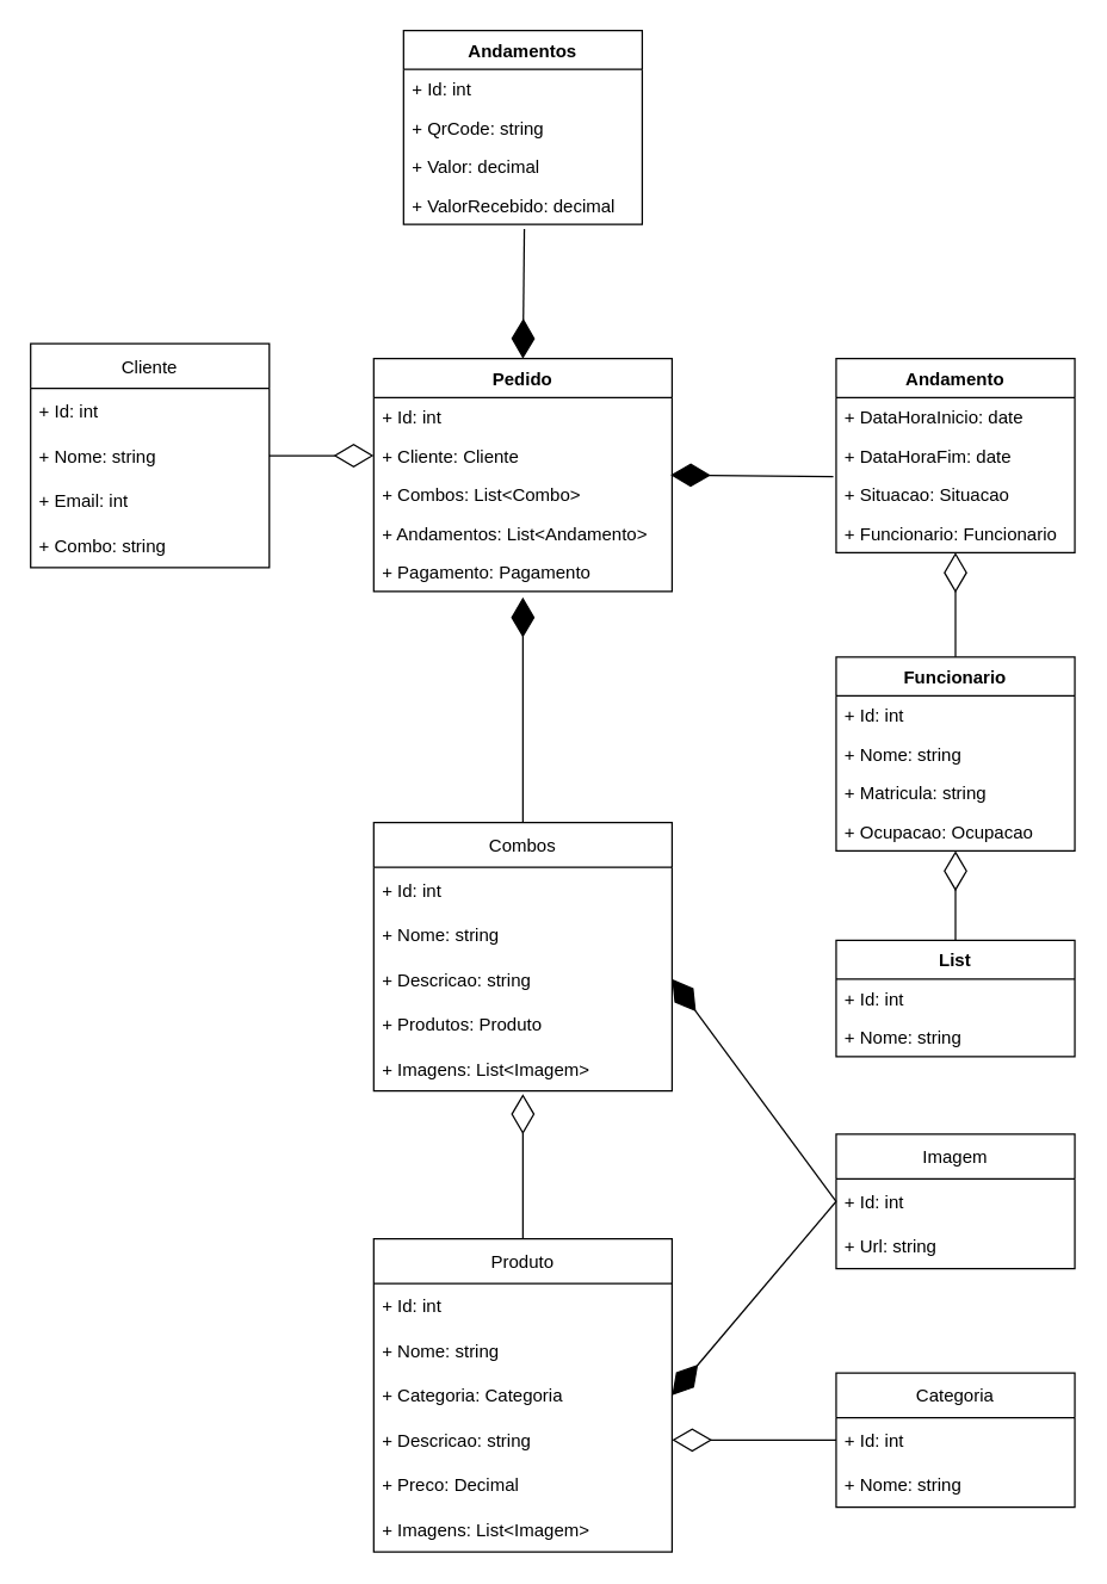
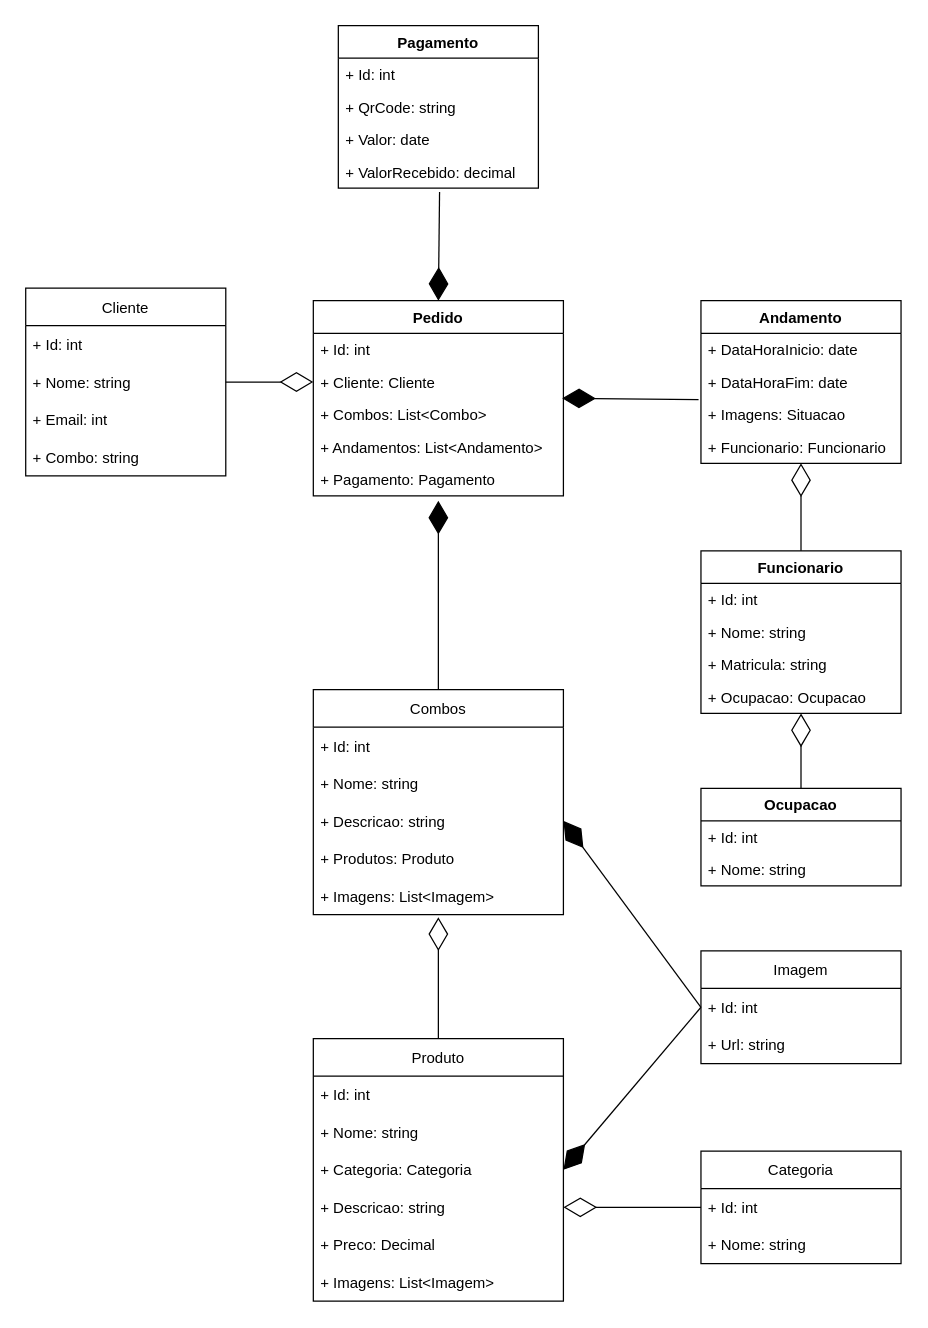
  <mxCell id="0" />
  <mxCell id="1" parent="0" />
  <mxCell id="2" value="Cliente" style="swimlane;fontStyle=0;childLayout=stackLayout;horizontal=1;startSize=30;horizontalStack=0;resizeParent=1;resizeParentMax=0;resizeLast=0;collapsible=1;marginBottom=0;" parent="1" vertex="1"><mxGeometry x="20" y="230" width="160" height="150" as="geometry"><mxRectangle x="120" y="80" width="70" height="30" as="alternateBounds" /></mxGeometry></mxCell>
  <mxCell id="3" value="+ Id: int" style="text;strokeColor=none;fillColor=none;align=left;verticalAlign=middle;spacingLeft=4;spacingRight=4;overflow=hidden;points=[[0,0.5],[1,0.5]];portConstraint=eastwest;rotatable=0;" parent="2" vertex="1"><mxGeometry y="30" width="160" height="30" as="geometry" /></mxCell>
  <mxCell id="4" value="+ Nome: string" style="text;strokeColor=none;fillColor=none;align=left;verticalAlign=middle;spacingLeft=4;spacingRight=4;overflow=hidden;points=[[0,0.5],[1,0.5]];portConstraint=eastwest;rotatable=0;" parent="2" vertex="1"><mxGeometry y="60" width="160" height="30" as="geometry" /></mxCell>
  <mxCell id="5" value="+ Email: int" style="text;strokeColor=none;fillColor=none;align=left;verticalAlign=middle;spacingLeft=4;spacingRight=4;overflow=hidden;points=[[0,0.5],[1,0.5]];portConstraint=eastwest;rotatable=0;" parent="2" vertex="1"><mxGeometry y="90" width="160" height="30" as="geometry" /></mxCell>
  <mxCell id="6" value="+ Combo: string" style="text;strokeColor=none;fillColor=none;align=left;verticalAlign=middle;spacingLeft=4;spacingRight=4;overflow=hidden;points=[[0,0.5],[1,0.5]];portConstraint=eastwest;rotatable=0;" parent="2" vertex="1"><mxGeometry y="120" width="160" height="30" as="geometry" /></mxCell>
  <mxCell id="7" value="Combos" style="swimlane;fontStyle=0;childLayout=stackLayout;horizontal=1;startSize=30;horizontalStack=0;resizeParent=1;resizeParentMax=0;resizeLast=0;collapsible=1;marginBottom=0;" parent="1" vertex="1"><mxGeometry x="250" y="551" width="200" height="180" as="geometry" /></mxCell>
  <mxCell id="8" value="+ Id: int" style="text;strokeColor=none;fillColor=none;align=left;verticalAlign=middle;spacingLeft=4;spacingRight=4;overflow=hidden;points=[[0,0.5],[1,0.5]];portConstraint=eastwest;rotatable=0;" parent="7" vertex="1"><mxGeometry y="30" width="200" height="30" as="geometry" /></mxCell>
  <mxCell id="9" value="+ Nome: string" style="text;strokeColor=none;fillColor=none;align=left;verticalAlign=middle;spacingLeft=4;spacingRight=4;overflow=hidden;points=[[0,0.5],[1,0.5]];portConstraint=eastwest;rotatable=0;" parent="7" vertex="1"><mxGeometry y="60" width="200" height="30" as="geometry" /></mxCell>
  <mxCell id="10" value="+ Descricao: string" style="text;strokeColor=none;fillColor=none;align=left;verticalAlign=middle;spacingLeft=4;spacingRight=4;overflow=hidden;points=[[0,0.5],[1,0.5]];portConstraint=eastwest;rotatable=0;" parent="7" vertex="1"><mxGeometry y="90" width="200" height="30" as="geometry" /></mxCell>
  <mxCell id="11" value="+ Produtos: Produto" style="text;strokeColor=none;fillColor=none;align=left;verticalAlign=middle;spacingLeft=4;spacingRight=4;overflow=hidden;points=[[0,0.5],[1,0.5]];portConstraint=eastwest;rotatable=0;" parent="7" vertex="1"><mxGeometry y="120" width="200" height="30" as="geometry" /></mxCell>
  <mxCell id="12" value="+ Imagens: List&lt;Imagem&gt;" style="text;strokeColor=none;fillColor=none;align=left;verticalAlign=middle;spacingLeft=4;spacingRight=4;overflow=hidden;points=[[0,0.5],[1,0.5]];portConstraint=eastwest;rotatable=0;" parent="7" vertex="1"><mxGeometry y="150" width="200" height="30" as="geometry" /></mxCell>
  <mxCell id="13" value="Produto" style="swimlane;fontStyle=0;childLayout=stackLayout;horizontal=1;startSize=30;horizontalStack=0;resizeParent=1;resizeParentMax=0;resizeLast=0;collapsible=1;marginBottom=0;" parent="1" vertex="1"><mxGeometry x="250" y="830" width="200" height="210" as="geometry" /></mxCell>
  <mxCell id="14" value="+ Id: int" style="text;strokeColor=none;fillColor=none;align=left;verticalAlign=middle;spacingLeft=4;spacingRight=4;overflow=hidden;points=[[0,0.5],[1,0.5]];portConstraint=eastwest;rotatable=0;" parent="13" vertex="1"><mxGeometry y="30" width="200" height="30" as="geometry" /></mxCell>
  <mxCell id="15" value="+ Nome: string" style="text;strokeColor=none;fillColor=none;align=left;verticalAlign=middle;spacingLeft=4;spacingRight=4;overflow=hidden;points=[[0,0.5],[1,0.5]];portConstraint=eastwest;rotatable=0;" parent="13" vertex="1"><mxGeometry y="60" width="200" height="30" as="geometry" /></mxCell>
  <mxCell id="16" value="+ Categoria: Categoria" style="text;strokeColor=none;fillColor=none;align=left;verticalAlign=middle;spacingLeft=4;spacingRight=4;overflow=hidden;points=[[0,0.5],[1,0.5]];portConstraint=eastwest;rotatable=0;" parent="13" vertex="1"><mxGeometry y="90" width="200" height="30" as="geometry" /></mxCell>
  <mxCell id="17" value="+ Descricao: string" style="text;strokeColor=none;fillColor=none;align=left;verticalAlign=middle;spacingLeft=4;spacingRight=4;overflow=hidden;points=[[0,0.5],[1,0.5]];portConstraint=eastwest;rotatable=0;" parent="13" vertex="1"><mxGeometry y="120" width="200" height="30" as="geometry" /></mxCell>
  <mxCell id="18" value="+ Preco: Decimal" style="text;strokeColor=none;fillColor=none;align=left;verticalAlign=middle;spacingLeft=4;spacingRight=4;overflow=hidden;points=[[0,0.5],[1,0.5]];portConstraint=eastwest;rotatable=0;" parent="13" vertex="1"><mxGeometry y="150" width="200" height="30" as="geometry" /></mxCell>
  <mxCell id="19" value="+ Imagens: List&lt;Imagem&gt;" style="text;strokeColor=none;fillColor=none;align=left;verticalAlign=middle;spacingLeft=4;spacingRight=4;overflow=hidden;points=[[0,0.5],[1,0.5]];portConstraint=eastwest;rotatable=0;" parent="13" vertex="1"><mxGeometry y="180" width="200" height="30" as="geometry" /></mxCell>
  <mxCell id="20" value="Categoria" style="swimlane;fontStyle=0;childLayout=stackLayout;horizontal=1;startSize=30;horizontalStack=0;resizeParent=1;resizeParentMax=0;resizeLast=0;collapsible=1;marginBottom=0;" parent="1" vertex="1"><mxGeometry x="560" y="920" width="160" height="90" as="geometry" /></mxCell>
  <mxCell id="21" value="+ Id: int" style="text;strokeColor=none;fillColor=none;align=left;verticalAlign=middle;spacingLeft=4;spacingRight=4;overflow=hidden;points=[[0,0.5],[1,0.5]];portConstraint=eastwest;rotatable=0;" parent="20" vertex="1"><mxGeometry y="30" width="160" height="30" as="geometry" /></mxCell>
  <mxCell id="22" value="+ Nome: string" style="text;strokeColor=none;fillColor=none;align=left;verticalAlign=middle;spacingLeft=4;spacingRight=4;overflow=hidden;points=[[0,0.5],[1,0.5]];portConstraint=eastwest;rotatable=0;" parent="20" vertex="1"><mxGeometry y="60" width="160" height="30" as="geometry" /></mxCell>
  <mxCell id="23" value="Imagem" style="swimlane;fontStyle=0;childLayout=stackLayout;horizontal=1;startSize=30;horizontalStack=0;resizeParent=1;resizeParentMax=0;resizeLast=0;collapsible=1;marginBottom=0;" parent="1" vertex="1"><mxGeometry x="560" y="760" width="160" height="90" as="geometry" /></mxCell>
  <mxCell id="24" value="+ Id: int" style="text;strokeColor=none;fillColor=none;align=left;verticalAlign=middle;spacingLeft=4;spacingRight=4;overflow=hidden;points=[[0,0.5],[1,0.5]];portConstraint=eastwest;rotatable=0;" parent="23" vertex="1"><mxGeometry y="30" width="160" height="30" as="geometry" /></mxCell>
  <mxCell id="25" value="+ Url: string" style="text;strokeColor=none;fillColor=none;align=left;verticalAlign=middle;spacingLeft=4;spacingRight=4;overflow=hidden;points=[[0,0.5],[1,0.5]];portConstraint=eastwest;rotatable=0;" parent="23" vertex="1"><mxGeometry y="60" width="160" height="30" as="geometry" /></mxCell>
  <mxCell id="26" value="Pedido" style="swimlane;fontStyle=1;align=center;verticalAlign=top;childLayout=stackLayout;horizontal=1;startSize=26;horizontalStack=0;resizeParent=1;resizeParentMax=0;resizeLast=0;collapsible=1;marginBottom=0;" parent="1" vertex="1"><mxGeometry x="250" y="240" width="200" height="156" as="geometry" /></mxCell>
  <mxCell id="27" value="+ Id: int" style="text;strokeColor=none;fillColor=none;align=left;verticalAlign=top;spacingLeft=4;spacingRight=4;overflow=hidden;rotatable=0;points=[[0,0.5],[1,0.5]];portConstraint=eastwest;" parent="26" vertex="1"><mxGeometry y="26" width="200" height="26" as="geometry" /></mxCell>
  <mxCell id="28" value="+ Cliente: Cliente" style="text;strokeColor=none;fillColor=none;align=left;verticalAlign=top;spacingLeft=4;spacingRight=4;overflow=hidden;rotatable=0;points=[[0,0.5],[1,0.5]];portConstraint=eastwest;" parent="26" vertex="1"><mxGeometry y="52" width="200" height="26" as="geometry" /></mxCell>
  <mxCell id="29" value="+ Combos: List&lt;Combo&gt;" style="text;strokeColor=none;fillColor=none;align=left;verticalAlign=top;spacingLeft=4;spacingRight=4;overflow=hidden;rotatable=0;points=[[0,0.5],[1,0.5]];portConstraint=eastwest;" parent="26" vertex="1"><mxGeometry y="78" width="200" height="26" as="geometry" /></mxCell>
  <mxCell id="30" value="+ Andamentos: List&lt;Andamento&gt;" style="text;strokeColor=none;fillColor=none;align=left;verticalAlign=top;spacingLeft=4;spacingRight=4;overflow=hidden;rotatable=0;points=[[0,0.5],[1,0.5]];portConstraint=eastwest;" parent="26" vertex="1"><mxGeometry y="104" width="200" height="26" as="geometry" /></mxCell>
  <mxCell id="31" value="+ Pagamento: Pagamento" style="text;strokeColor=none;fillColor=none;align=left;verticalAlign=top;spacingLeft=4;spacingRight=4;overflow=hidden;rotatable=0;points=[[0,0.5],[1,0.5]];portConstraint=eastwest;" parent="26" vertex="1"><mxGeometry y="130" width="200" height="26" as="geometry" /></mxCell>
- <mxCell id="32" value="Andamentos" style="swimlane;fontStyle=1;align=center;verticalAlign=top;childLayout=stackLayout;horizontal=1;startSize=26;horizontalStack=0;resizeParent=1;resizeParentMax=0;resizeLast=0;collapsible=1;marginBottom=0;" parent="1" vertex="1"><mxGeometry x="270" y="20" width="160" height="130" as="geometry" /></mxCell>
+ <mxCell id="32" value="Pagamento" style="swimlane;fontStyle=1;align=center;verticalAlign=top;childLayout=stackLayout;horizontal=1;startSize=26;horizontalStack=0;resizeParent=1;resizeParentMax=0;resizeLast=0;collapsible=1;marginBottom=0;" parent="1" vertex="1"><mxGeometry x="270" y="20" width="160" height="130" as="geometry" /></mxCell>
  <mxCell id="33" value="+ Id: int" style="text;strokeColor=none;fillColor=none;align=left;verticalAlign=top;spacingLeft=4;spacingRight=4;overflow=hidden;rotatable=0;points=[[0,0.5],[1,0.5]];portConstraint=eastwest;" parent="32" vertex="1"><mxGeometry y="26" width="160" height="26" as="geometry" /></mxCell>
  <mxCell id="34" value="+ QrCode: string" style="text;strokeColor=none;fillColor=none;align=left;verticalAlign=top;spacingLeft=4;spacingRight=4;overflow=hidden;rotatable=0;points=[[0,0.5],[1,0.5]];portConstraint=eastwest;" parent="32" vertex="1"><mxGeometry y="52" width="160" height="26" as="geometry" /></mxCell>
- <mxCell id="35" value="+ Valor: decimal" style="text;strokeColor=none;fillColor=none;align=left;verticalAlign=top;spacingLeft=4;spacingRight=4;overflow=hidden;rotatable=0;points=[[0,0.5],[1,0.5]];portConstraint=eastwest;" parent="32" vertex="1"><mxGeometry y="78" width="160" height="26" as="geometry" /></mxCell>
+ <mxCell id="35" value="+ Valor: date" style="text;strokeColor=none;fillColor=none;align=left;verticalAlign=top;spacingLeft=4;spacingRight=4;overflow=hidden;rotatable=0;points=[[0,0.5],[1,0.5]];portConstraint=eastwest;" parent="32" vertex="1"><mxGeometry y="78" width="160" height="26" as="geometry" /></mxCell>
  <mxCell id="36" value="+ ValorRecebido: decimal" style="text;strokeColor=none;fillColor=none;align=left;verticalAlign=top;spacingLeft=4;spacingRight=4;overflow=hidden;rotatable=0;points=[[0,0.5],[1,0.5]];portConstraint=eastwest;" parent="32" vertex="1"><mxGeometry y="104" width="160" height="26" as="geometry" /></mxCell>
  <mxCell id="37" value="Andamento" style="swimlane;fontStyle=1;align=center;verticalAlign=top;childLayout=stackLayout;horizontal=1;startSize=26;horizontalStack=0;resizeParent=1;resizeParentMax=0;resizeLast=0;collapsible=1;marginBottom=0;" parent="1" vertex="1"><mxGeometry x="560" y="240" width="160" height="130" as="geometry" /></mxCell>
  <mxCell id="38" value="+ DataHoraInicio: date" style="text;strokeColor=none;fillColor=none;align=left;verticalAlign=top;spacingLeft=4;spacingRight=4;overflow=hidden;rotatable=0;points=[[0,0.5],[1,0.5]];portConstraint=eastwest;" parent="37" vertex="1"><mxGeometry y="26" width="160" height="26" as="geometry" /></mxCell>
  <mxCell id="39" value="+ DataHoraFim: date" style="text;strokeColor=none;fillColor=none;align=left;verticalAlign=top;spacingLeft=4;spacingRight=4;overflow=hidden;rotatable=0;points=[[0,0.5],[1,0.5]];portConstraint=eastwest;" parent="37" vertex="1"><mxGeometry y="52" width="160" height="26" as="geometry" /></mxCell>
- <mxCell id="40" value="+ Situacao: Situacao" style="text;strokeColor=none;fillColor=none;align=left;verticalAlign=top;spacingLeft=4;spacingRight=4;overflow=hidden;rotatable=0;points=[[0,0.5],[1,0.5]];portConstraint=eastwest;" parent="37" vertex="1"><mxGeometry y="78" width="160" height="26" as="geometry" /></mxCell>
+ <mxCell id="40" value="+ Imagens: Situacao" style="text;strokeColor=none;fillColor=none;align=left;verticalAlign=top;spacingLeft=4;spacingRight=4;overflow=hidden;rotatable=0;points=[[0,0.5],[1,0.5]];portConstraint=eastwest;" parent="37" vertex="1"><mxGeometry y="78" width="160" height="26" as="geometry" /></mxCell>
  <mxCell id="41" value="+ Funcionario: Funcionario" style="text;strokeColor=none;fillColor=none;align=left;verticalAlign=top;spacingLeft=4;spacingRight=4;overflow=hidden;rotatable=0;points=[[0,0.5],[1,0.5]];portConstraint=eastwest;" parent="37" vertex="1"><mxGeometry y="104" width="160" height="26" as="geometry" /></mxCell>
  <mxCell id="42" value="Funcionario" style="swimlane;fontStyle=1;align=center;verticalAlign=top;childLayout=stackLayout;horizontal=1;startSize=26;horizontalStack=0;resizeParent=1;resizeParentMax=0;resizeLast=0;collapsible=1;marginBottom=0;" parent="1" vertex="1"><mxGeometry x="560" y="440" width="160" height="130" as="geometry" /></mxCell>
  <mxCell id="43" value="+ Id: int" style="text;strokeColor=none;fillColor=none;align=left;verticalAlign=top;spacingLeft=4;spacingRight=4;overflow=hidden;rotatable=0;points=[[0,0.5],[1,0.5]];portConstraint=eastwest;" parent="42" vertex="1"><mxGeometry y="26" width="160" height="26" as="geometry" /></mxCell>
  <mxCell id="44" value="+ Nome: string" style="text;strokeColor=none;fillColor=none;align=left;verticalAlign=top;spacingLeft=4;spacingRight=4;overflow=hidden;rotatable=0;points=[[0,0.5],[1,0.5]];portConstraint=eastwest;" parent="42" vertex="1"><mxGeometry y="52" width="160" height="26" as="geometry" /></mxCell>
  <mxCell id="45" value="+ Matricula: string" style="text;strokeColor=none;fillColor=none;align=left;verticalAlign=top;spacingLeft=4;spacingRight=4;overflow=hidden;rotatable=0;points=[[0,0.5],[1,0.5]];portConstraint=eastwest;" parent="42" vertex="1"><mxGeometry y="78" width="160" height="26" as="geometry" /></mxCell>
  <mxCell id="46" value="+ Ocupacao: Ocupacao" style="text;strokeColor=none;fillColor=none;align=left;verticalAlign=top;spacingLeft=4;spacingRight=4;overflow=hidden;rotatable=0;points=[[0,0.5],[1,0.5]];portConstraint=eastwest;" parent="42" vertex="1"><mxGeometry y="104" width="160" height="26" as="geometry" /></mxCell>
- <mxCell id="47" value="List" style="swimlane;fontStyle=1;align=center;verticalAlign=top;childLayout=stackLayout;horizontal=1;startSize=26;horizontalStack=0;resizeParent=1;resizeParentMax=0;resizeLast=0;collapsible=1;marginBottom=0;" parent="1" vertex="1"><mxGeometry x="560" y="630" width="160" height="78" as="geometry" /></mxCell>
+ <mxCell id="47" value="Ocupacao" style="swimlane;fontStyle=1;align=center;verticalAlign=top;childLayout=stackLayout;horizontal=1;startSize=26;horizontalStack=0;resizeParent=1;resizeParentMax=0;resizeLast=0;collapsible=1;marginBottom=0;" parent="1" vertex="1"><mxGeometry x="560" y="630" width="160" height="78" as="geometry" /></mxCell>
  <mxCell id="48" value="+ Id: int" style="text;strokeColor=none;fillColor=none;align=left;verticalAlign=top;spacingLeft=4;spacingRight=4;overflow=hidden;rotatable=0;points=[[0,0.5],[1,0.5]];portConstraint=eastwest;" parent="47" vertex="1"><mxGeometry y="26" width="160" height="26" as="geometry" /></mxCell>
  <mxCell id="49" value="+ Nome: string" style="text;strokeColor=none;fillColor=none;align=left;verticalAlign=top;spacingLeft=4;spacingRight=4;overflow=hidden;rotatable=0;points=[[0,0.5],[1,0.5]];portConstraint=eastwest;" parent="47" vertex="1"><mxGeometry y="52" width="160" height="26" as="geometry" /></mxCell>
  <mxCell id="50" value="" style="endArrow=diamondThin;endFill=1;endSize=24;html=1;rounded=0;entryX=0.995;entryY=0;entryDx=0;entryDy=0;exitX=-0.012;exitY=0.038;exitDx=0;exitDy=0;entryPerimeter=0;exitPerimeter=0;" edge="1" parent="1" source="40" target="29"><mxGeometry width="160" relative="1" as="geometry"><mxPoint x="530" y="550" as="sourcePoint" /><mxPoint x="690" y="550" as="targetPoint" /></mxGeometry></mxCell>
  <mxCell id="51" value="" style="endArrow=diamondThin;endFill=1;endSize=24;html=1;rounded=0;entryX=0.5;entryY=0;entryDx=0;entryDy=0;exitX=0.506;exitY=1.115;exitDx=0;exitDy=0;exitPerimeter=0;" edge="1" parent="1" source="36" target="26"><mxGeometry width="160" relative="1" as="geometry"><mxPoint x="530" y="520" as="sourcePoint" /><mxPoint x="690" y="520" as="targetPoint" /></mxGeometry></mxCell>
  <mxCell id="52" value="" style="endArrow=diamondThin;endFill=0;endSize=24;html=1;rounded=0;exitX=0.5;exitY=0;exitDx=0;exitDy=0;entryX=0.5;entryY=1;entryDx=0;entryDy=0;entryPerimeter=0;" edge="1" parent="1" source="42" target="41"><mxGeometry width="160" relative="1" as="geometry"><mxPoint x="530" y="550" as="sourcePoint" /><mxPoint x="630" y="380" as="targetPoint" /></mxGeometry></mxCell>
  <mxCell id="53" value="" style="endArrow=diamondThin;endFill=0;endSize=24;html=1;rounded=0;entryX=0.5;entryY=1;entryDx=0;entryDy=0;exitX=0.5;exitY=0;exitDx=0;exitDy=0;" edge="1" parent="1" source="47" target="42"><mxGeometry width="160" relative="1" as="geometry"><mxPoint x="880" y="460" as="sourcePoint" /><mxPoint x="690" y="550" as="targetPoint" /></mxGeometry></mxCell>
  <mxCell id="54" value="" style="endArrow=diamondThin;endFill=0;endSize=24;html=1;rounded=0;entryX=0;entryY=0.5;entryDx=0;entryDy=0;" edge="1" parent="1" source="4" target="28"><mxGeometry width="160" relative="1" as="geometry"><mxPoint x="530" y="550" as="sourcePoint" /><mxPoint x="690" y="550" as="targetPoint" /></mxGeometry></mxCell>
  <mxCell id="55" value="" style="endArrow=diamondThin;endFill=1;endSize=24;html=1;rounded=0;exitX=0.5;exitY=0;exitDx=0;exitDy=0;" edge="1" parent="1" source="7"><mxGeometry width="160" relative="1" as="geometry"><mxPoint x="530" y="550" as="sourcePoint" /><mxPoint x="350" y="400" as="targetPoint" /></mxGeometry></mxCell>
  <mxCell id="56" value="" style="endArrow=diamondThin;endFill=1;endSize=24;html=1;rounded=0;entryX=1;entryY=0.5;entryDx=0;entryDy=0;exitX=0;exitY=0.5;exitDx=0;exitDy=0;" edge="1" parent="1" source="24" target="16"><mxGeometry width="160" relative="1" as="geometry"><mxPoint x="560" y="710" as="sourcePoint" /><mxPoint x="690" y="750" as="targetPoint" /></mxGeometry></mxCell>
  <mxCell id="57" value="" style="endArrow=diamondThin;endFill=1;endSize=24;html=1;rounded=0;entryX=1;entryY=0.5;entryDx=0;entryDy=0;exitX=0;exitY=0.5;exitDx=0;exitDy=0;" edge="1" parent="1" source="24" target="10"><mxGeometry width="160" relative="1" as="geometry"><mxPoint x="530" y="750" as="sourcePoint" /><mxPoint x="690" y="750" as="targetPoint" /></mxGeometry></mxCell>
  <mxCell id="58" value="" style="endArrow=diamondThin;endFill=0;endSize=24;html=1;rounded=0;entryX=0.5;entryY=1.067;entryDx=0;entryDy=0;entryPerimeter=0;exitX=0.5;exitY=0;exitDx=0;exitDy=0;" edge="1" parent="1" source="13" target="12"><mxGeometry width="160" relative="1" as="geometry"><mxPoint x="530" y="750" as="sourcePoint" /><mxPoint x="690" y="750" as="targetPoint" /></mxGeometry></mxCell>
  <mxCell id="59" value="" style="endArrow=diamondThin;endFill=0;endSize=24;html=1;rounded=0;entryX=1;entryY=0.5;entryDx=0;entryDy=0;exitX=0;exitY=0.5;exitDx=0;exitDy=0;" edge="1" parent="1" source="21" target="17"><mxGeometry width="160" relative="1" as="geometry"><mxPoint x="530" y="750" as="sourcePoint" /><mxPoint x="690" y="750" as="targetPoint" /></mxGeometry></mxCell>
